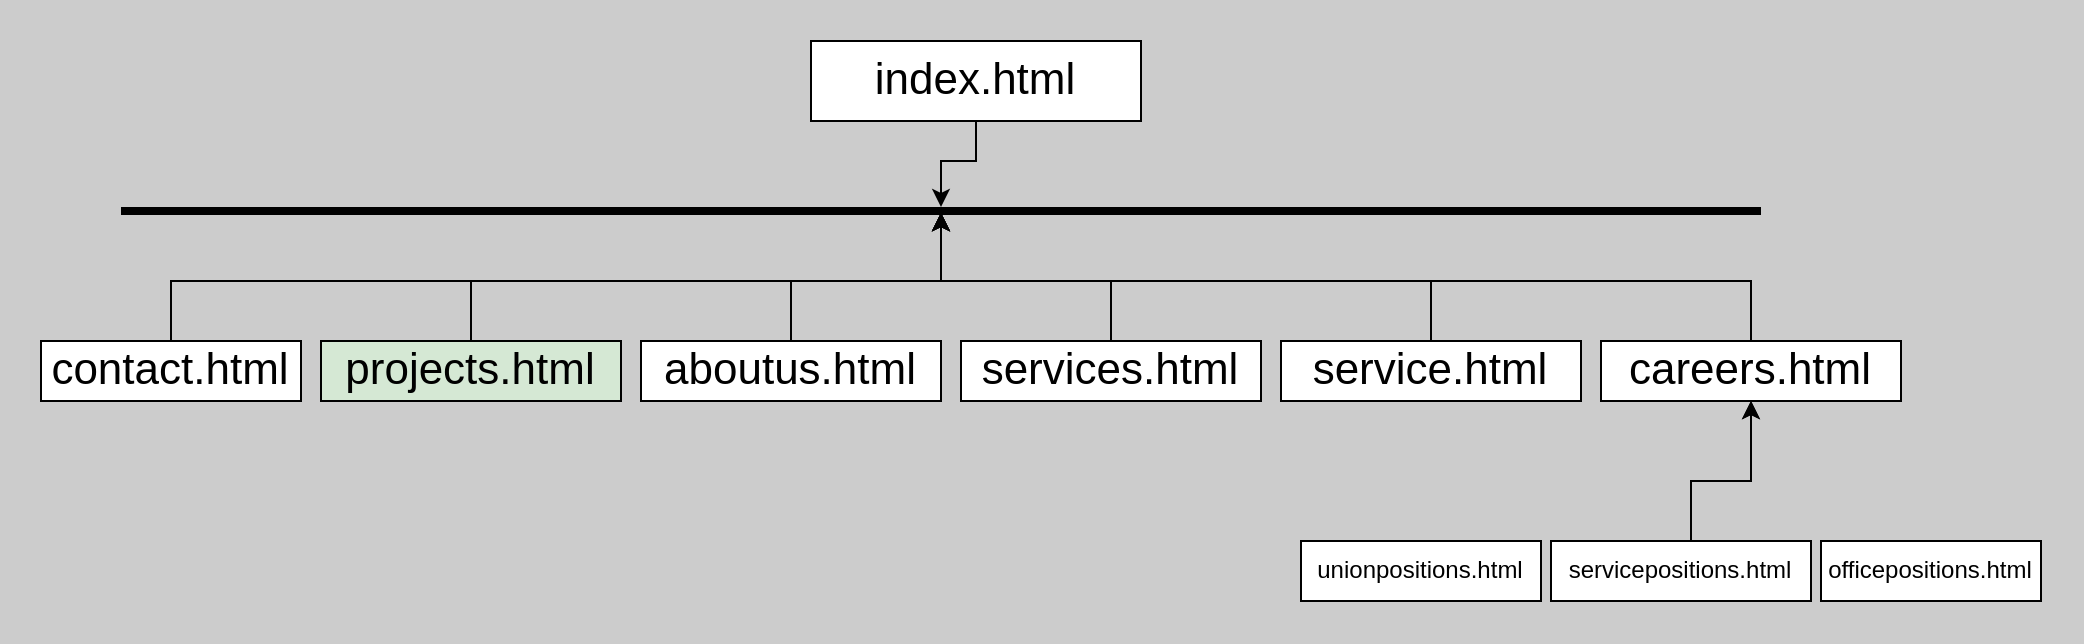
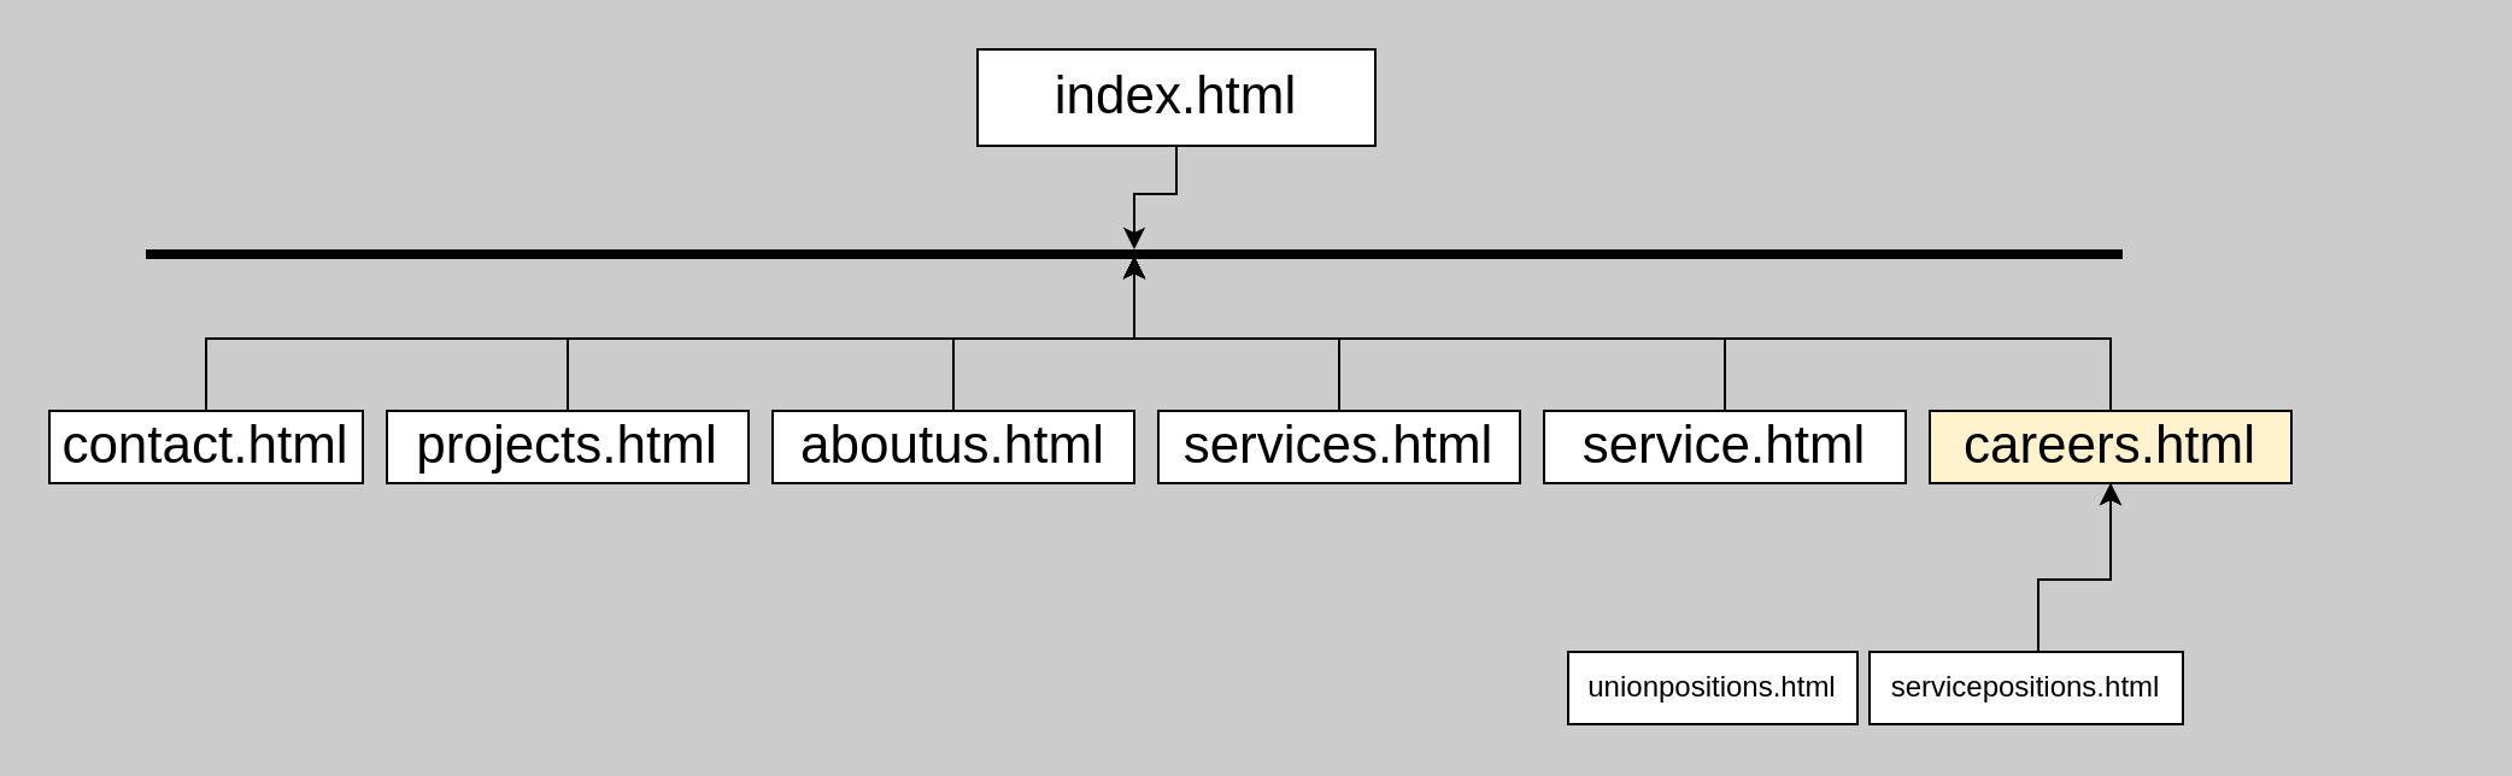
  <mxCell id="0" />
  <mxCell id="1" parent="0" />
  <mxCell id="2" value="" style="line;strokeWidth=4;html=1;perimeter=backbonePerimeter;points=[];outlineConnect=0;" vertex="1" parent="1"><mxGeometry x="60" y="100" width="820" height="10" as="geometry" /></mxCell>
  <mxCell id="3" value="" style="edgeStyle=orthogonalEdgeStyle;rounded=0;orthogonalLoop=1;jettySize=auto;html=1;fontSize=22;" edge="1" parent="1" source="4" target="2"><mxGeometry relative="1" as="geometry" /></mxCell>
  <mxCell id="4" value="index.html" style="rounded=0;whiteSpace=wrap;html=1;fontSize=22;" vertex="1" parent="1"><mxGeometry x="405" y="20" width="165" height="40" as="geometry" /></mxCell>
  <mxCell id="5" value="" style="edgeStyle=orthogonalEdgeStyle;rounded=0;orthogonalLoop=1;jettySize=auto;html=1;fontSize=22;" edge="1" parent="1" source="6" target="2"><mxGeometry relative="1" as="geometry" /></mxCell>
  <mxCell id="6" value="contact.html" style="rounded=0;whiteSpace=wrap;html=1;fontSize=22;" vertex="1" parent="1"><mxGeometry x="20" y="170" width="130" height="30" as="geometry" /></mxCell>
  <mxCell id="7" value="" style="edgeStyle=orthogonalEdgeStyle;rounded=0;orthogonalLoop=1;jettySize=auto;html=1;fontSize=22;" edge="1" parent="1" source="8" target="2"><mxGeometry relative="1" as="geometry" /></mxCell>
  <mxCell id="8" value="aboutus.html" style="rounded=0;whiteSpace=wrap;html=1;fontSize=22;" vertex="1" parent="1"><mxGeometry x="320" y="170" width="150" height="30" as="geometry" /></mxCell>
  <mxCell id="9" value="" style="edgeStyle=orthogonalEdgeStyle;rounded=0;orthogonalLoop=1;jettySize=auto;html=1;fontSize=22;" edge="1" parent="1" source="10" target="2"><mxGeometry relative="1" as="geometry" /></mxCell>
- <mxCell id="10" value="projects.html" style="rounded=0;whiteSpace=wrap;html=1;fontSize=22;fillColor=#d5e8d4;" vertex="1" parent="1"><mxGeometry x="160" y="170" width="150" height="30" as="geometry" /></mxCell>
+ <mxCell id="10" value="projects.html" style="rounded=0;whiteSpace=wrap;html=1;fontSize=22;" vertex="1" parent="1"><mxGeometry x="160" y="170" width="150" height="30" as="geometry" /></mxCell>
  <mxCell id="11" value="" style="edgeStyle=orthogonalEdgeStyle;rounded=0;orthogonalLoop=1;jettySize=auto;html=1;fontSize=22;" edge="1" parent="1" source="12" target="2"><mxGeometry relative="1" as="geometry" /></mxCell>
  <mxCell id="12" value="services.html" style="rounded=0;whiteSpace=wrap;html=1;fontSize=22;" vertex="1" parent="1"><mxGeometry x="480" y="170" width="150" height="30" as="geometry" /></mxCell>
  <mxCell id="13" value="" style="edgeStyle=orthogonalEdgeStyle;rounded=0;orthogonalLoop=1;jettySize=auto;html=1;fontSize=22;" edge="1" parent="1" source="14" target="2"><mxGeometry relative="1" as="geometry" /></mxCell>
  <mxCell id="14" value="service.html" style="rounded=0;whiteSpace=wrap;html=1;fontSize=22;" vertex="1" parent="1"><mxGeometry x="640" y="170" width="150" height="30" as="geometry" /></mxCell>
  <mxCell id="15" value="" style="edgeStyle=orthogonalEdgeStyle;rounded=0;orthogonalLoop=1;jettySize=auto;html=1;fontSize=22;" edge="1" parent="1" source="16" target="2"><mxGeometry relative="1" as="geometry" /></mxCell>
- <mxCell id="16" value="careers.html" style="rounded=0;whiteSpace=wrap;html=1;fontSize=22;" vertex="1" parent="1"><mxGeometry x="800" y="170" width="150" height="30" as="geometry" /></mxCell>
+ <mxCell id="16" value="careers.html" style="rounded=0;whiteSpace=wrap;html=1;fontSize=22;fillColor=#fff2cc;" vertex="1" parent="1"><mxGeometry x="800" y="170" width="150" height="30" as="geometry" /></mxCell>
  <mxCell id="17" value="" style="edgeStyle=orthogonalEdgeStyle;rounded=0;orthogonalLoop=1;jettySize=auto;html=1;fontSize=22;" edge="1" parent="1" source="21" target="16"><mxGeometry relative="1" as="geometry"><Array as="points"><mxPoint x="845" y="240" /><mxPoint x="875" y="240" /></Array></mxGeometry></mxCell>
  <mxCell id="18" value="unionpositions.html" style="rounded=0;whiteSpace=wrap;html=1;fontSize=12;" vertex="1" parent="1"><mxGeometry x="650" y="270" width="120" height="30" as="geometry" /></mxCell>
- <mxCell id="19" value="officepositions.html" style="rounded=0;whiteSpace=wrap;html=1;fontSize=12;" vertex="1" parent="1"><mxGeometry x="910" y="270" width="110" height="30" as="geometry" /></mxCell>
  <mxCell id="20" value="" style="edgeStyle=orthogonalEdgeStyle;rounded=0;orthogonalLoop=1;jettySize=auto;html=1;fontSize=22;" edge="1" parent="1" source="21" target="16"><mxGeometry relative="1" as="geometry"><Array as="points"><mxPoint x="845" y="240" /><mxPoint x="875" y="240" /></Array></mxGeometry></mxCell>
  <mxCell id="21" value="servicepositions.html" style="rounded=0;whiteSpace=wrap;html=1;fontSize=12;" vertex="1" parent="1"><mxGeometry x="775" y="270" width="130" height="30" as="geometry" /></mxCell>
